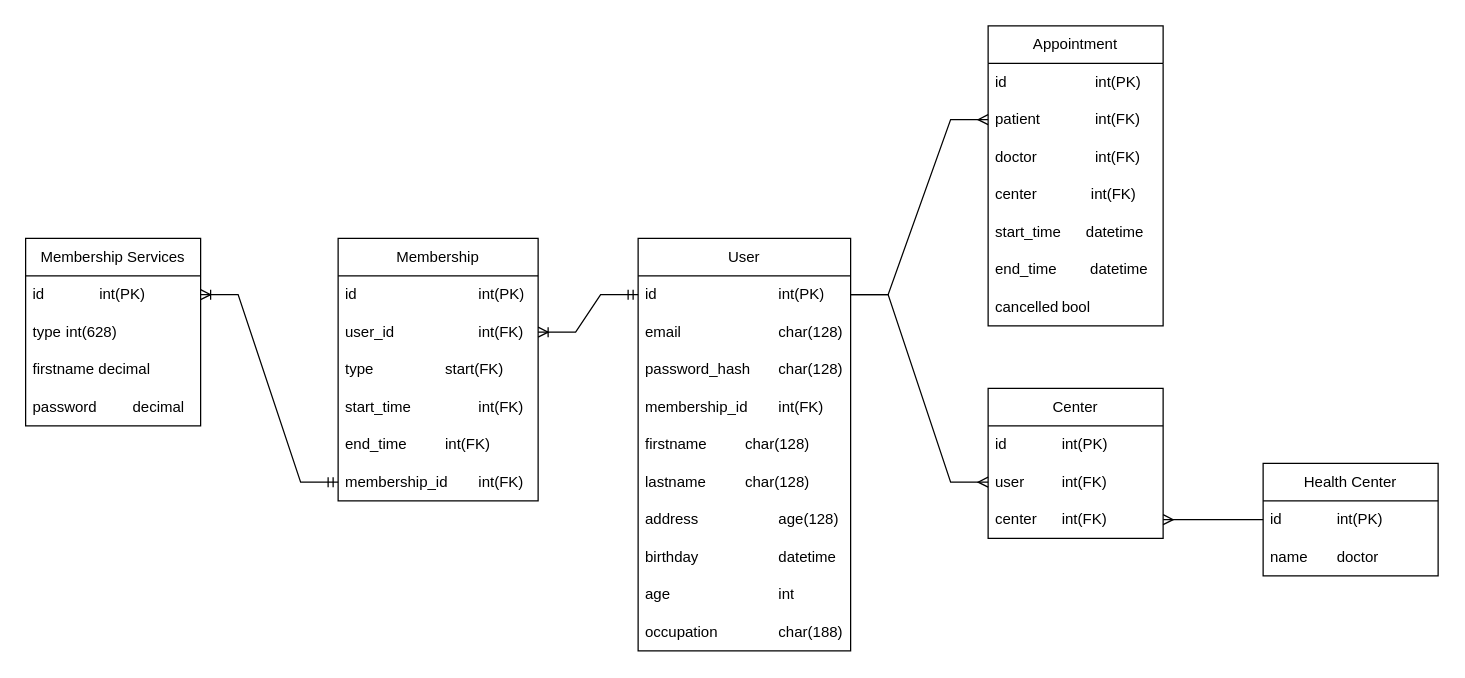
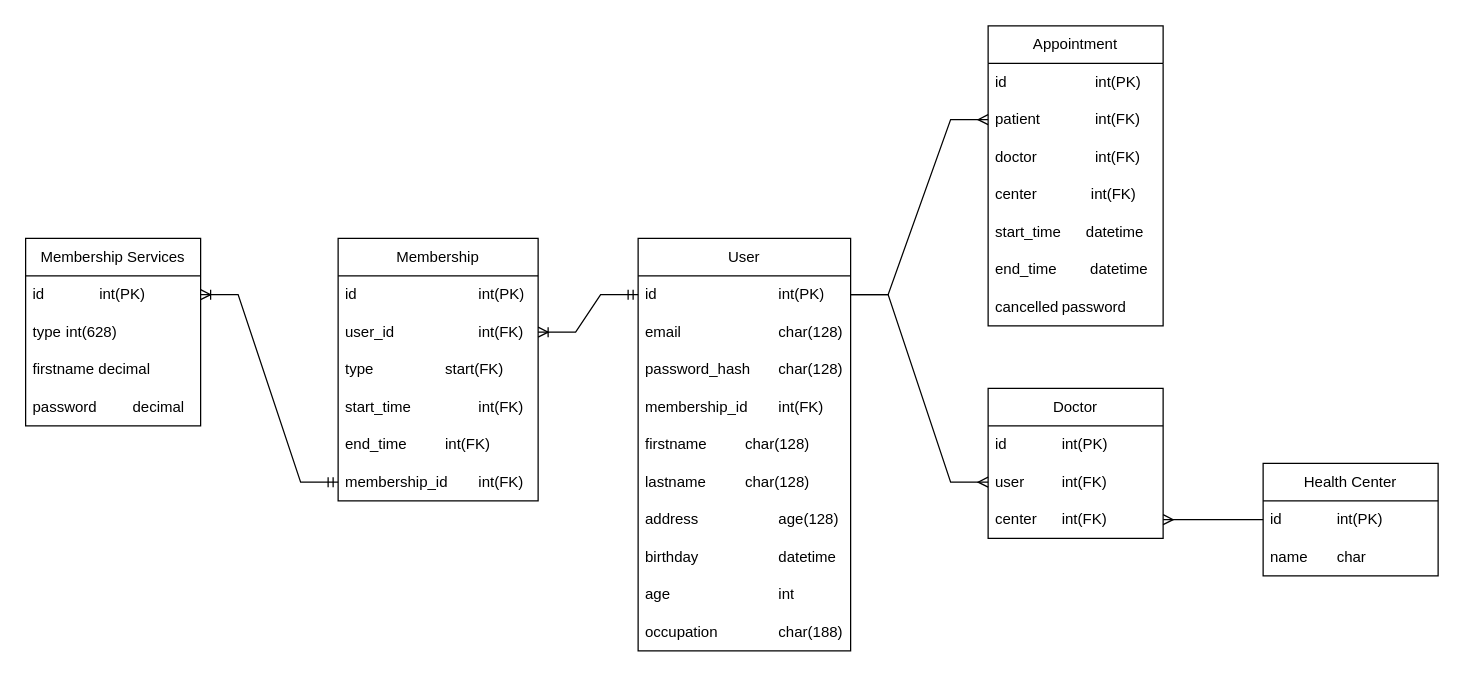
  <mxCell id="0" />
  <mxCell id="1" parent="0" />
  <mxCell id="2" value="Appointment" style="swimlane;fontStyle=0;childLayout=stackLayout;horizontal=1;startSize=30;horizontalStack=0;resizeParent=1;resizeParentMax=0;resizeLast=0;collapsible=1;marginBottom=0;whiteSpace=wrap;html=1;" vertex="1" parent="1"><mxGeometry x="790" y="20" width="140" height="240" as="geometry" /></mxCell>
  <mxCell id="3" value="id&lt;span style=&quot;white-space: pre;&quot;&gt;&#09;&lt;span style=&quot;white-space: pre;&quot;&gt;&#09;&lt;span style=&quot;white-space: pre;&quot;&gt;&#09;&lt;/span&gt;&lt;/span&gt;&lt;/span&gt;int(PK)" style="text;strokeColor=none;fillColor=none;align=left;verticalAlign=middle;spacingLeft=4;spacingRight=4;overflow=hidden;points=[[0,0.5],[1,0.5]];portConstraint=eastwest;rotatable=0;whiteSpace=wrap;html=1;" vertex="1" parent="2"><mxGeometry y="30" width="140" height="30" as="geometry" /></mxCell>
  <mxCell id="4" value="patient &lt;span style=&quot;white-space: pre;&quot;&gt;&#09;&lt;span style=&quot;white-space: pre;&quot;&gt;&#09;&lt;/span&gt;&lt;/span&gt;int(FK)" style="text;strokeColor=none;fillColor=none;align=left;verticalAlign=middle;spacingLeft=4;spacingRight=4;overflow=hidden;points=[[0,0.5],[1,0.5]];portConstraint=eastwest;rotatable=0;whiteSpace=wrap;html=1;" vertex="1" parent="2"><mxGeometry y="60" width="140" height="30" as="geometry" /></mxCell>
  <mxCell id="5" value="doctor&lt;span style=&quot;white-space: pre;&quot;&gt;&#09;&lt;/span&gt;&amp;nbsp; &amp;nbsp; &amp;nbsp; &amp;nbsp; int(FK)" style="text;strokeColor=none;fillColor=none;align=left;verticalAlign=middle;spacingLeft=4;spacingRight=4;overflow=hidden;points=[[0,0.5],[1,0.5]];portConstraint=eastwest;rotatable=0;whiteSpace=wrap;html=1;" vertex="1" parent="2"><mxGeometry y="90" width="140" height="30" as="geometry" /></mxCell>
  <mxCell id="6" value="center&amp;nbsp; &amp;nbsp; &amp;nbsp; &amp;nbsp; &amp;nbsp; &amp;nbsp; &amp;nbsp;int(FK)" style="text;strokeColor=none;fillColor=none;align=left;verticalAlign=middle;spacingLeft=4;spacingRight=4;overflow=hidden;points=[[0,0.5],[1,0.5]];portConstraint=eastwest;rotatable=0;whiteSpace=wrap;html=1;" vertex="1" parent="2"><mxGeometry y="120" width="140" height="30" as="geometry" /></mxCell>
  <mxCell id="7" value="start_time&amp;nbsp; &amp;nbsp; &amp;nbsp; datetime" style="text;strokeColor=none;fillColor=none;align=left;verticalAlign=middle;spacingLeft=4;spacingRight=4;overflow=hidden;points=[[0,0.5],[1,0.5]];portConstraint=eastwest;rotatable=0;whiteSpace=wrap;html=1;" vertex="1" parent="2"><mxGeometry y="150" width="140" height="30" as="geometry" /></mxCell>
  <mxCell id="8" value="end_time&lt;span style=&quot;&quot;&gt;&lt;span style=&quot;white-space: pre;&quot;&gt;&amp;nbsp;&amp;nbsp;&amp;nbsp;&amp;nbsp;    &lt;/span&gt;&lt;/span&gt;datetime" style="text;strokeColor=none;fillColor=none;align=left;verticalAlign=middle;spacingLeft=4;spacingRight=4;overflow=hidden;points=[[0,0.5],[1,0.5]];portConstraint=eastwest;rotatable=0;whiteSpace=wrap;html=1;" vertex="1" parent="2"><mxGeometry y="180" width="140" height="30" as="geometry" /></mxCell>
- <mxCell id="9" value="cancelled&lt;span style=&quot;white-space: pre;&quot;&gt;&#09;&lt;/span&gt;bool" style="text;strokeColor=none;fillColor=none;align=left;verticalAlign=middle;spacingLeft=4;spacingRight=4;overflow=hidden;points=[[0,0.5],[1,0.5]];portConstraint=eastwest;rotatable=0;whiteSpace=wrap;html=1;" vertex="1" parent="2"><mxGeometry y="210" width="140" height="30" as="geometry" /></mxCell>
+ <mxCell id="9" value="cancelled&lt;span style=&quot;white-space: pre;&quot;&gt;&#09;&lt;/span&gt;password" style="text;strokeColor=none;fillColor=none;align=left;verticalAlign=middle;spacingLeft=4;spacingRight=4;overflow=hidden;points=[[0,0.5],[1,0.5]];portConstraint=eastwest;rotatable=0;whiteSpace=wrap;html=1;" vertex="1" parent="2"><mxGeometry y="210" width="140" height="30" as="geometry" /></mxCell>
  <mxCell id="10" value="User" style="swimlane;fontStyle=0;childLayout=stackLayout;horizontal=1;startSize=30;horizontalStack=0;resizeParent=1;resizeParentMax=0;resizeLast=0;collapsible=1;marginBottom=0;whiteSpace=wrap;html=1;" vertex="1" parent="1"><mxGeometry x="510" y="190" width="170" height="330" as="geometry" /></mxCell>
  <mxCell id="11" value="id&lt;span style=&quot;white-space: pre;&quot;&gt;&#09;&lt;/span&gt;&lt;span style=&quot;white-space: pre;&quot;&gt;&#09;&lt;span style=&quot;white-space: pre;&quot;&gt;&#09;&lt;/span&gt;&lt;span style=&quot;white-space: pre;&quot;&gt;&#09;&lt;/span&gt;&lt;/span&gt;int(PK)" style="text;strokeColor=none;fillColor=none;align=left;verticalAlign=middle;spacingLeft=4;spacingRight=4;overflow=hidden;points=[[0,0.5],[1,0.5]];portConstraint=eastwest;rotatable=0;whiteSpace=wrap;html=1;" vertex="1" parent="10"><mxGeometry y="30" width="170" height="30" as="geometry" /></mxCell>
  <mxCell id="12" value="email&lt;span style=&quot;white-space: pre;&quot;&gt;&#09;&lt;span style=&quot;white-space: pre;&quot;&gt;&#09;&lt;/span&gt;&lt;span style=&quot;white-space: pre;&quot;&gt;&#09;&lt;/span&gt;&lt;/span&gt;char(128)" style="text;strokeColor=none;fillColor=none;align=left;verticalAlign=middle;spacingLeft=4;spacingRight=4;overflow=hidden;points=[[0,0.5],[1,0.5]];portConstraint=eastwest;rotatable=0;whiteSpace=wrap;html=1;" vertex="1" parent="10"><mxGeometry y="60" width="170" height="30" as="geometry" /></mxCell>
  <mxCell id="13" value="password_hash&lt;span style=&quot;white-space: pre;&quot;&gt;&#09;&lt;/span&gt;char(128)" style="text;strokeColor=none;fillColor=none;align=left;verticalAlign=middle;spacingLeft=4;spacingRight=4;overflow=hidden;points=[[0,0.5],[1,0.5]];portConstraint=eastwest;rotatable=0;whiteSpace=wrap;html=1;" vertex="1" parent="10"><mxGeometry y="90" width="170" height="30" as="geometry" /></mxCell>
  <mxCell id="14" value="membership_id&lt;span style=&quot;white-space: pre;&quot;&gt;&#09;&lt;/span&gt;int(FK)" style="text;strokeColor=none;fillColor=none;align=left;verticalAlign=middle;spacingLeft=4;spacingRight=4;overflow=hidden;points=[[0,0.5],[1,0.5]];portConstraint=eastwest;rotatable=0;whiteSpace=wrap;html=1;" vertex="1" parent="10"><mxGeometry y="120" width="170" height="30" as="geometry" /></mxCell>
  <mxCell id="15" value="firstname&lt;span style=&quot;white-space: pre;&quot;&gt;&#09;&lt;/span&gt;&lt;span style=&quot;white-space: pre;&quot;&gt;&#09;&lt;/span&gt;char(128)" style="text;strokeColor=none;fillColor=none;align=left;verticalAlign=middle;spacingLeft=4;spacingRight=4;overflow=hidden;points=[[0,0.5],[1,0.5]];portConstraint=eastwest;rotatable=0;whiteSpace=wrap;html=1;" vertex="1" parent="10"><mxGeometry y="150" width="170" height="30" as="geometry" /></mxCell>
  <mxCell id="16" value="lastname&lt;span style=&quot;white-space: pre;&quot;&gt;&#09;&lt;/span&gt;&lt;span style=&quot;white-space: pre;&quot;&gt;&#09;&lt;/span&gt;char(128)" style="text;strokeColor=none;fillColor=none;align=left;verticalAlign=middle;spacingLeft=4;spacingRight=4;overflow=hidden;points=[[0,0.5],[1,0.5]];portConstraint=eastwest;rotatable=0;whiteSpace=wrap;html=1;" vertex="1" parent="10"><mxGeometry y="180" width="170" height="30" as="geometry" /></mxCell>
  <mxCell id="17" value="address&lt;span style=&quot;white-space: pre;&quot;&gt;&#09;&lt;span style=&quot;white-space: pre;&quot;&gt;&#09;&lt;/span&gt;&lt;span style=&quot;white-space: pre;&quot;&gt;&#09;&lt;/span&gt;&lt;/span&gt;age(128)" style="text;strokeColor=none;fillColor=none;align=left;verticalAlign=middle;spacingLeft=4;spacingRight=4;overflow=hidden;points=[[0,0.5],[1,0.5]];portConstraint=eastwest;rotatable=0;whiteSpace=wrap;html=1;" vertex="1" parent="10"><mxGeometry y="210" width="170" height="30" as="geometry" /></mxCell>
  <mxCell id="18" value="birthday&lt;span style=&quot;white-space: pre;&quot;&gt;&#09;&lt;span style=&quot;white-space: pre;&quot;&gt;&#09;&lt;/span&gt;&lt;span style=&quot;white-space: pre;&quot;&gt;&#09;&lt;/span&gt;&lt;/span&gt;datetime" style="text;strokeColor=none;fillColor=none;align=left;verticalAlign=middle;spacingLeft=4;spacingRight=4;overflow=hidden;points=[[0,0.5],[1,0.5]];portConstraint=eastwest;rotatable=0;whiteSpace=wrap;html=1;" vertex="1" parent="10"><mxGeometry y="240" width="170" height="30" as="geometry" /></mxCell>
  <mxCell id="19" value="age&lt;span style=&quot;white-space: pre;&quot;&gt;&#09;&lt;span style=&quot;white-space: pre;&quot;&gt;&#09;&lt;/span&gt;&lt;span style=&quot;white-space: pre;&quot;&gt;&#09;&lt;/span&gt;&lt;span style=&quot;white-space: pre;&quot;&gt;&#09;&lt;/span&gt;&lt;/span&gt;int" style="text;strokeColor=none;fillColor=none;align=left;verticalAlign=middle;spacingLeft=4;spacingRight=4;overflow=hidden;points=[[0,0.5],[1,0.5]];portConstraint=eastwest;rotatable=0;whiteSpace=wrap;html=1;" vertex="1" parent="10"><mxGeometry y="270" width="170" height="30" as="geometry" /></mxCell>
  <mxCell id="20" value="occupation&lt;span style=&quot;white-space: pre;&quot;&gt;&#09;&lt;/span&gt;&lt;span style=&quot;white-space: pre;&quot;&gt;&#09;&lt;/span&gt;char(188)" style="text;strokeColor=none;fillColor=none;align=left;verticalAlign=middle;spacingLeft=4;spacingRight=4;overflow=hidden;points=[[0,0.5],[1,0.5]];portConstraint=eastwest;rotatable=0;whiteSpace=wrap;html=1;" vertex="1" parent="10"><mxGeometry y="300" width="170" height="30" as="geometry" /></mxCell>
  <mxCell id="21" value="Membership Services" style="swimlane;fontStyle=0;childLayout=stackLayout;horizontal=1;startSize=30;horizontalStack=0;resizeParent=1;resizeParentMax=0;resizeLast=0;collapsible=1;marginBottom=0;whiteSpace=wrap;html=1;" vertex="1" parent="1"><mxGeometry x="20" y="190" width="140" height="150" as="geometry" /></mxCell>
  <mxCell id="22" value="id&lt;span style=&quot;white-space: pre;&quot;&gt;&#09;&lt;span style=&quot;white-space: pre;&quot;&gt;&#09;&lt;/span&gt;&lt;/span&gt;int(PK)" style="text;strokeColor=none;fillColor=none;align=left;verticalAlign=middle;spacingLeft=4;spacingRight=4;overflow=hidden;points=[[0,0.5],[1,0.5]];portConstraint=eastwest;rotatable=0;whiteSpace=wrap;html=1;" vertex="1" parent="21"><mxGeometry y="30" width="140" height="30" as="geometry" /></mxCell>
  <mxCell id="23" value="type&lt;span style=&quot;white-space: pre;&quot;&gt;&#09;&lt;/span&gt;int(628)" style="text;strokeColor=none;fillColor=none;align=left;verticalAlign=middle;spacingLeft=4;spacingRight=4;overflow=hidden;points=[[0,0.5],[1,0.5]];portConstraint=eastwest;rotatable=0;whiteSpace=wrap;html=1;" vertex="1" parent="21"><mxGeometry y="60" width="140" height="30" as="geometry" /></mxCell>
  <mxCell id="24" value="firstname&amp;nbsp;decimal" style="text;strokeColor=none;fillColor=none;align=left;verticalAlign=middle;spacingLeft=4;spacingRight=4;overflow=hidden;points=[[0,0.5],[1,0.5]];portConstraint=eastwest;rotatable=0;whiteSpace=wrap;html=1;" vertex="1" parent="21"><mxGeometry y="90" width="140" height="30" as="geometry" /></mxCell>
  <mxCell id="25" value="password &lt;span style=&quot;white-space: pre;&quot;&gt;&#09;&lt;/span&gt;decimal" style="text;strokeColor=none;fillColor=none;align=left;verticalAlign=middle;spacingLeft=4;spacingRight=4;overflow=hidden;points=[[0,0.5],[1,0.5]];portConstraint=eastwest;rotatable=0;whiteSpace=wrap;html=1;" vertex="1" parent="21"><mxGeometry y="120" width="140" height="30" as="geometry" /></mxCell>
  <mxCell id="26" value="Membership" style="swimlane;fontStyle=0;childLayout=stackLayout;horizontal=1;startSize=30;horizontalStack=0;resizeParent=1;resizeParentMax=0;resizeLast=0;collapsible=1;marginBottom=0;whiteSpace=wrap;html=1;" vertex="1" parent="1"><mxGeometry x="270" y="190" width="160" height="210" as="geometry" /></mxCell>
  <mxCell id="27" value="id&amp;nbsp;&lt;span style=&quot;white-space: pre;&quot;&gt;&#09;&lt;/span&gt;&lt;span style=&quot;white-space: pre;&quot;&gt;&#09;&lt;/span&gt;&lt;span style=&quot;white-space: pre;&quot;&gt;&#09;&lt;/span&gt;&lt;span style=&quot;white-space: pre;&quot;&gt;&#09;&lt;/span&gt;int(PK)" style="text;strokeColor=none;fillColor=none;align=left;verticalAlign=middle;spacingLeft=4;spacingRight=4;overflow=hidden;points=[[0,0.5],[1,0.5]];portConstraint=eastwest;rotatable=0;whiteSpace=wrap;html=1;" vertex="1" parent="26"><mxGeometry y="30" width="160" height="30" as="geometry" /></mxCell>
  <mxCell id="28" value="user_id&lt;span style=&quot;white-space: pre;&quot;&gt;&#09;&lt;/span&gt;&lt;span style=&quot;white-space: pre;&quot;&gt;&#09;&lt;/span&gt;&lt;span style=&quot;white-space: pre;&quot;&gt;&#09;&lt;/span&gt;int(FK)" style="text;strokeColor=none;fillColor=none;align=left;verticalAlign=middle;spacingLeft=4;spacingRight=4;overflow=hidden;points=[[0,0.5],[1,0.5]];portConstraint=eastwest;rotatable=0;whiteSpace=wrap;html=1;" vertex="1" parent="26"><mxGeometry y="60" width="160" height="30" as="geometry" /></mxCell>
  <mxCell id="29" value="type&lt;span style=&quot;white-space: pre;&quot;&gt;&#09;&lt;/span&gt;&lt;span style=&quot;white-space: pre;&quot;&gt;&#09;&lt;/span&gt;&lt;span style=&quot;white-space: pre;&quot;&gt;&#09;&lt;/span&gt;start(FK)" style="text;strokeColor=none;fillColor=none;align=left;verticalAlign=middle;spacingLeft=4;spacingRight=4;overflow=hidden;points=[[0,0.5],[1,0.5]];portConstraint=eastwest;rotatable=0;whiteSpace=wrap;html=1;" vertex="1" parent="26"><mxGeometry y="90" width="160" height="30" as="geometry" /></mxCell>
  <mxCell id="30" value="start_time&amp;nbsp; &lt;span style=&quot;white-space: pre;&quot;&gt;&#09;&lt;/span&gt;&lt;span style=&quot;white-space: pre;&quot;&gt;&#09;&lt;/span&gt;int(FK)" style="text;strokeColor=none;fillColor=none;align=left;verticalAlign=middle;spacingLeft=4;spacingRight=4;overflow=hidden;points=[[0,0.5],[1,0.5]];portConstraint=eastwest;rotatable=0;whiteSpace=wrap;html=1;" vertex="1" parent="26"><mxGeometry y="120" width="160" height="30" as="geometry" /></mxCell>
  <mxCell id="31" value="end_time&lt;span style=&quot;white-space: pre;&quot;&gt;&#09;&lt;span style=&quot;white-space: pre;&quot;&gt;&#09;&lt;/span&gt;&lt;/span&gt;int(FK)" style="text;strokeColor=none;fillColor=none;align=left;verticalAlign=middle;spacingLeft=4;spacingRight=4;overflow=hidden;points=[[0,0.5],[1,0.5]];portConstraint=eastwest;rotatable=0;whiteSpace=wrap;html=1;" vertex="1" parent="26"><mxGeometry y="150" width="160" height="30" as="geometry" /></mxCell>
  <mxCell id="32" value="membership_id&lt;span style=&quot;white-space: pre;&quot;&gt;&#09;&lt;/span&gt;int(FK)" style="text;strokeColor=none;fillColor=none;align=left;verticalAlign=middle;spacingLeft=4;spacingRight=4;overflow=hidden;points=[[0,0.5],[1,0.5]];portConstraint=eastwest;rotatable=0;whiteSpace=wrap;html=1;" vertex="1" parent="26"><mxGeometry y="180" width="160" height="30" as="geometry" /></mxCell>
  <mxCell id="33" value="" style="edgeStyle=entityRelationEdgeStyle;fontSize=12;html=1;endArrow=ERmany;rounded=0;exitX=1;exitY=0.5;exitDx=0;exitDy=0;" edge="1" parent="1" source="11" target="4"><mxGeometry width="100" height="100" relative="1" as="geometry"><mxPoint x="630" y="400" as="sourcePoint" /><mxPoint x="800" y="325" as="targetPoint" /></mxGeometry></mxCell>
  <mxCell id="34" value="Health Center" style="swimlane;fontStyle=0;childLayout=stackLayout;horizontal=1;startSize=30;horizontalStack=0;resizeParent=1;resizeParentMax=0;resizeLast=0;collapsible=1;marginBottom=0;whiteSpace=wrap;html=1;" vertex="1" parent="1"><mxGeometry x="1010" y="370" width="140" height="90" as="geometry" /></mxCell>
  <mxCell id="35" value="id&lt;span style=&quot;white-space: pre;&quot;&gt;&#09;&lt;span style=&quot;white-space: pre;&quot;&gt;&#09;&lt;/span&gt;&lt;/span&gt;int(PK)" style="text;strokeColor=none;fillColor=none;align=left;verticalAlign=middle;spacingLeft=4;spacingRight=4;overflow=hidden;points=[[0,0.5],[1,0.5]];portConstraint=eastwest;rotatable=0;whiteSpace=wrap;html=1;" vertex="1" parent="34"><mxGeometry y="30" width="140" height="30" as="geometry" /></mxCell>
- <mxCell id="36" value="name&lt;span style=&quot;white-space: pre;&quot;&gt;&#09;&lt;/span&gt;doctor" style="text;strokeColor=none;fillColor=none;align=left;verticalAlign=middle;spacingLeft=4;spacingRight=4;overflow=hidden;points=[[0,0.5],[1,0.5]];portConstraint=eastwest;rotatable=0;whiteSpace=wrap;html=1;" vertex="1" parent="34"><mxGeometry y="60" width="140" height="30" as="geometry" /></mxCell>
+ <mxCell id="36" value="name&lt;span style=&quot;white-space: pre;&quot;&gt;&#09;&lt;/span&gt;char" style="text;strokeColor=none;fillColor=none;align=left;verticalAlign=middle;spacingLeft=4;spacingRight=4;overflow=hidden;points=[[0,0.5],[1,0.5]];portConstraint=eastwest;rotatable=0;whiteSpace=wrap;html=1;" vertex="1" parent="34"><mxGeometry y="60" width="140" height="30" as="geometry" /></mxCell>
  <mxCell id="37" value="" style="edgeStyle=entityRelationEdgeStyle;fontSize=12;html=1;endArrow=ERoneToMany;startArrow=ERmandOne;rounded=0;exitX=0;exitY=0.5;exitDx=0;exitDy=0;entryX=1;entryY=0.5;entryDx=0;entryDy=0;" edge="1" parent="1" source="11" target="28"><mxGeometry width="100" height="100" relative="1" as="geometry"><mxPoint x="430" y="280" as="sourcePoint" /><mxPoint x="530" y="180" as="targetPoint" /></mxGeometry></mxCell>
  <mxCell id="38" value="" style="edgeStyle=entityRelationEdgeStyle;fontSize=12;html=1;endArrow=ERoneToMany;startArrow=ERmandOne;rounded=0;entryX=1;entryY=0.5;entryDx=0;entryDy=0;" edge="1" parent="1" source="32" target="22"><mxGeometry width="100" height="100" relative="1" as="geometry"><mxPoint x="540" y="245" as="sourcePoint" /><mxPoint x="440" y="275" as="targetPoint" /></mxGeometry></mxCell>
- <mxCell id="39" value="Center" style="swimlane;fontStyle=0;childLayout=stackLayout;horizontal=1;startSize=30;horizontalStack=0;resizeParent=1;resizeParentMax=0;resizeLast=0;collapsible=1;marginBottom=0;whiteSpace=wrap;html=1;" vertex="1" parent="1"><mxGeometry x="790" y="310" width="140" height="120" as="geometry" /></mxCell>
+ <mxCell id="39" value="Doctor" style="swimlane;fontStyle=0;childLayout=stackLayout;horizontal=1;startSize=30;horizontalStack=0;resizeParent=1;resizeParentMax=0;resizeLast=0;collapsible=1;marginBottom=0;whiteSpace=wrap;html=1;" vertex="1" parent="1"><mxGeometry x="790" y="310" width="140" height="120" as="geometry" /></mxCell>
  <mxCell id="40" value="id&lt;span style=&quot;white-space: pre;&quot;&gt;&#09;&lt;span style=&quot;white-space: pre;&quot;&gt;&#09;&lt;/span&gt;&lt;/span&gt;int(PK)" style="text;strokeColor=none;fillColor=none;align=left;verticalAlign=middle;spacingLeft=4;spacingRight=4;overflow=hidden;points=[[0,0.5],[1,0.5]];portConstraint=eastwest;rotatable=0;whiteSpace=wrap;html=1;" vertex="1" parent="39"><mxGeometry y="30" width="140" height="30" as="geometry" /></mxCell>
  <mxCell id="41" value="user&lt;span style=&quot;white-space: pre;&quot;&gt;&#09;&lt;span style=&quot;white-space: pre;&quot;&gt;&#09;&lt;/span&gt;i&lt;/span&gt;nt(FK)" style="text;strokeColor=none;fillColor=none;align=left;verticalAlign=middle;spacingLeft=4;spacingRight=4;overflow=hidden;points=[[0,0.5],[1,0.5]];portConstraint=eastwest;rotatable=0;whiteSpace=wrap;html=1;" vertex="1" parent="39"><mxGeometry y="60" width="140" height="30" as="geometry" /></mxCell>
  <mxCell id="42" value="center&amp;nbsp;&lt;span style=&quot;white-space: pre;&quot;&gt;&#09;&lt;/span&gt;&lt;span style=&quot;white-space: pre;&quot;&gt;i&lt;/span&gt;nt(FK)" style="text;strokeColor=none;fillColor=none;align=left;verticalAlign=middle;spacingLeft=4;spacingRight=4;overflow=hidden;points=[[0,0.5],[1,0.5]];portConstraint=eastwest;rotatable=0;whiteSpace=wrap;html=1;" vertex="1" parent="39"><mxGeometry y="90" width="140" height="30" as="geometry" /></mxCell>
  <mxCell id="43" value="" style="edgeStyle=entityRelationEdgeStyle;fontSize=12;html=1;endArrow=ERmany;rounded=0;exitX=0;exitY=0.5;exitDx=0;exitDy=0;entryX=1;entryY=0.5;entryDx=0;entryDy=0;" edge="1" parent="1" source="35" target="42"><mxGeometry width="100" height="100" relative="1" as="geometry"><mxPoint x="670" y="135" as="sourcePoint" /><mxPoint x="800" y="255" as="targetPoint" /><Array as="points"><mxPoint x="700" y="240" /></Array></mxGeometry></mxCell>
  <mxCell id="44" value="" style="edgeStyle=entityRelationEdgeStyle;fontSize=12;html=1;endArrow=ERmany;rounded=0;exitX=1;exitY=0.5;exitDx=0;exitDy=0;entryX=0;entryY=0.5;entryDx=0;entryDy=0;" edge="1" parent="1" source="11" target="41"><mxGeometry width="100" height="100" relative="1" as="geometry"><mxPoint x="1060" y="485" as="sourcePoint" /><mxPoint x="950" y="535" as="targetPoint" /><Array as="points"><mxPoint x="720" y="360" /></Array></mxGeometry></mxCell>
